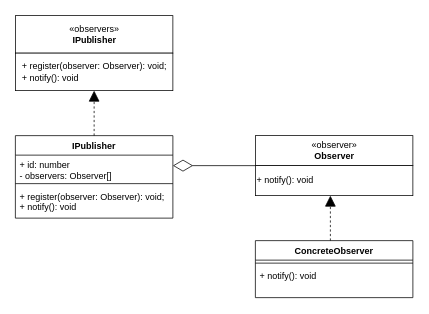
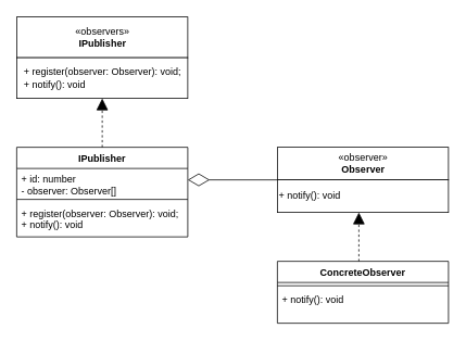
  <mxCell id="0" />
  <mxCell id="1" parent="0" />
  <mxCell id="2" value="" style="group" vertex="1" connectable="0" parent="1"><mxGeometry x="20" y="20" width="210" height="100" as="geometry" /></mxCell>
  <mxCell id="3" value="«observers»&lt;br&gt;&lt;b&gt;IPublisher&lt;/b&gt;" style="html=1;" vertex="1" parent="2"><mxGeometry width="210" height="50" as="geometry" /></mxCell>
  <mxCell id="4" value="+ register(observer: Observer): void;&lt;br&gt;&lt;div style=&quot;text-align: left&quot;&gt;&lt;span&gt;+ notify(): void&lt;/span&gt;&lt;/div&gt;" style="html=1;" vertex="1" parent="2"><mxGeometry y="50" width="210" height="50" as="geometry" /></mxCell>
  <mxCell id="5" value="IPublisher" style="swimlane;fontStyle=1;align=center;verticalAlign=top;childLayout=stackLayout;horizontal=1;startSize=26;horizontalStack=0;resizeParent=1;resizeParentMax=0;resizeLast=0;collapsible=1;marginBottom=0;" vertex="1" parent="1"><mxGeometry x="20" y="180" width="210" height="110" as="geometry" /></mxCell>
- <mxCell id="6" value="+ id: number&#10;- observers: Observer[]" style="text;strokeColor=none;fillColor=none;align=left;verticalAlign=top;spacingLeft=4;spacingRight=4;overflow=hidden;rotatable=0;points=[[0,0.5],[1,0.5]];portConstraint=eastwest;" vertex="1" parent="5"><mxGeometry y="26" width="210" height="34" as="geometry" /></mxCell>
+ <mxCell id="6" value="+ id: number&#10;- observer: Observer[]" style="text;strokeColor=none;fillColor=none;align=left;verticalAlign=top;spacingLeft=4;spacingRight=4;overflow=hidden;rotatable=0;points=[[0,0.5],[1,0.5]];portConstraint=eastwest;" vertex="1" parent="5"><mxGeometry y="26" width="210" height="34" as="geometry" /></mxCell>
  <mxCell id="7" value="" style="line;strokeWidth=1;fillColor=none;align=left;verticalAlign=middle;spacingTop=-1;spacingLeft=3;spacingRight=3;rotatable=0;labelPosition=right;points=[];portConstraint=eastwest;" vertex="1" parent="5"><mxGeometry y="60" width="210" height="8" as="geometry" /></mxCell>
  <mxCell id="8" value="+ register(observer: Observer): void;&#10;+ notify(): void" style="text;strokeColor=none;fillColor=none;align=left;verticalAlign=top;spacingLeft=4;spacingRight=4;overflow=hidden;rotatable=0;points=[[0,0.5],[1,0.5]];portConstraint=eastwest;" vertex="1" parent="5"><mxGeometry y="68" width="210" height="42" as="geometry" /></mxCell>
  <mxCell id="9" value="" style="endArrow=block;dashed=1;endFill=1;endSize=12;html=1;entryX=0.5;entryY=1;entryDx=0;entryDy=0;exitX=0.5;exitY=0;exitDx=0;exitDy=0;" edge="1" parent="1" source="5" target="4"><mxGeometry width="160" relative="1" as="geometry"><mxPoint x="220" y="140" as="sourcePoint" /><mxPoint x="380" y="140" as="targetPoint" /></mxGeometry></mxCell>
  <mxCell id="10" value="" style="group" vertex="1" connectable="0" parent="1"><mxGeometry x="340" y="180" width="210" height="80" as="geometry" /></mxCell>
  <mxCell id="11" value="«observer»&lt;br&gt;&lt;b&gt;Observer&lt;/b&gt;" style="html=1;" vertex="1" parent="10"><mxGeometry width="210" height="40" as="geometry" /></mxCell>
  <mxCell id="12" value="+ notify(): void" style="html=1;align=left;" vertex="1" parent="10"><mxGeometry y="40" width="210" height="40" as="geometry" /></mxCell>
  <mxCell id="13" value="ConcreteObserver" style="swimlane;fontStyle=1;align=center;verticalAlign=top;childLayout=stackLayout;horizontal=1;startSize=26;horizontalStack=0;resizeParent=1;resizeParentMax=0;resizeLast=0;collapsible=1;marginBottom=0;" vertex="1" parent="1"><mxGeometry x="340" y="320" width="210" height="76" as="geometry" /></mxCell>
  <mxCell id="14" value="" style="line;strokeWidth=1;fillColor=none;align=left;verticalAlign=middle;spacingTop=-1;spacingLeft=3;spacingRight=3;rotatable=0;labelPosition=right;points=[];portConstraint=eastwest;" vertex="1" parent="13"><mxGeometry y="26" width="210" height="8" as="geometry" /></mxCell>
  <mxCell id="15" value="+ notify(): void" style="text;strokeColor=none;fillColor=none;align=left;verticalAlign=top;spacingLeft=4;spacingRight=4;overflow=hidden;rotatable=0;points=[[0,0.5],[1,0.5]];portConstraint=eastwest;" vertex="1" parent="13"><mxGeometry y="34" width="210" height="42" as="geometry" /></mxCell>
  <mxCell id="16" value="" style="endArrow=block;dashed=1;endFill=1;endSize=12;html=1;entryX=0.5;entryY=1;entryDx=0;entryDy=0;exitX=0.5;exitY=0;exitDx=0;exitDy=0;" edge="1" parent="1"><mxGeometry width="160" relative="1" as="geometry"><mxPoint x="440" y="320" as="sourcePoint" /><mxPoint x="440" y="260" as="targetPoint" /></mxGeometry></mxCell>
  <mxCell id="17" value="" style="endArrow=diamondThin;endFill=0;endSize=24;html=1;exitX=0;exitY=0;exitDx=0;exitDy=0;" edge="1" parent="1" source="12"><mxGeometry width="160" relative="1" as="geometry"><mxPoint x="280" y="230" as="sourcePoint" /><mxPoint x="230" y="220" as="targetPoint" /></mxGeometry></mxCell>
